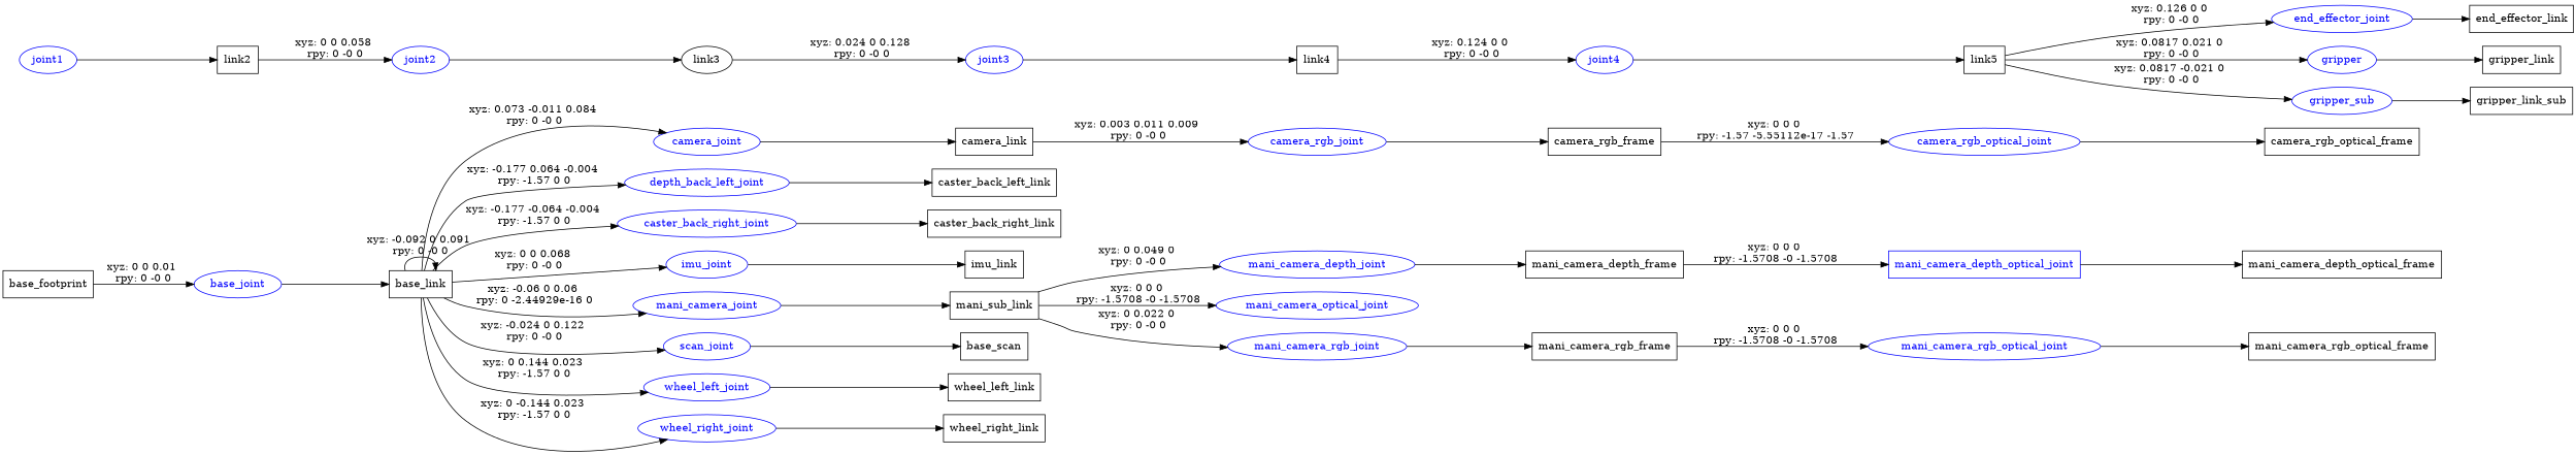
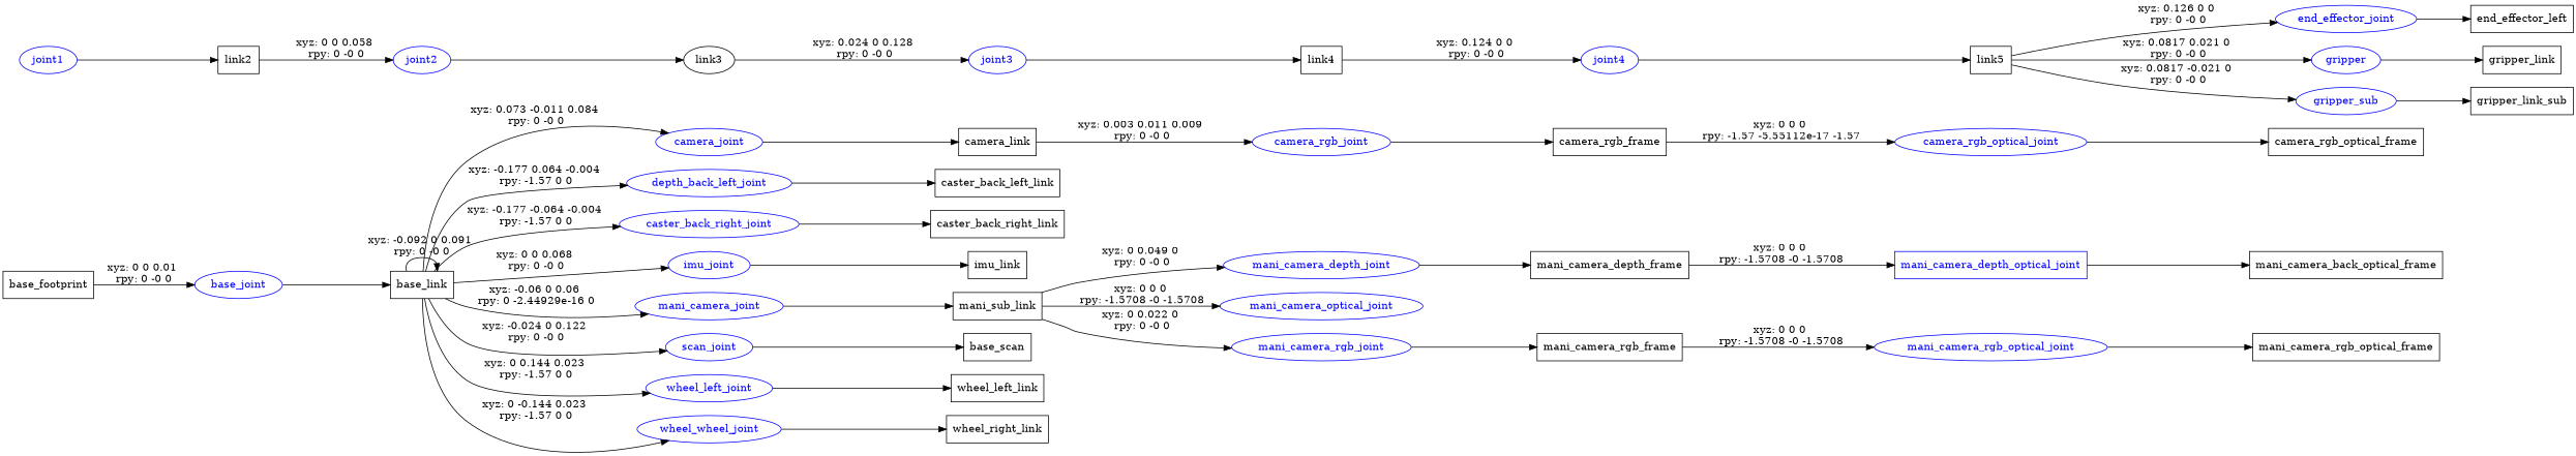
  digraph {
    rankdir=LR
    node [shape=box]
    n1 [label=base_footprint]
    base_joint [color=blue fontcolor=blue shape=ellipse]
    n3 [label=base_link]
    camera_joint [color=blue fontcolor=blue shape=ellipse]
    n5 [color=blue fontcolor=blue label=depth_back_left_joint shape=ellipse]
    caster_back_right_joint [color=blue fontcolor=blue shape=ellipse]
    imu_joint [color=blue fontcolor=blue shape=ellipse]
    mani_camera_joint [color=blue fontcolor=blue shape=ellipse]
    scan_joint [color=blue fontcolor=blue shape=ellipse]
    wheel_left_joint [color=blue fontcolor=blue shape=ellipse]
-   wheel_right_joint [color=blue fontcolor=blue shape=ellipse]
+   wheel_right_joint [color=blue fontcolor=blue shape=ellipse label=wheel_wheel_joint]
    n12 [label=camera_link]
    n13 [label=caster_back_left_link]
    n14 [label=caster_back_right_link]
    n15 [label=imu_link]
    n16 [label=mani_sub_link]
    n17 [label=base_scan]
    n18 [label=wheel_left_link]
    n19 [label=wheel_right_link]
    joint1 [color=blue fontcolor=blue shape=ellipse]
    n21 [label=link2]
    joint2 [color=blue fontcolor=blue shape=ellipse]
    n23 [label=link3 shape=ellipse]
    joint3 [color=blue fontcolor=blue shape=ellipse]
    n25 [label=link4]
    joint4 [color=blue fontcolor=blue shape=ellipse]
    n27 [label=link5]
    end_effector_joint [color=blue fontcolor=blue shape=ellipse]
    gripper [color=blue fontcolor=blue shape=ellipse]
    gripper_sub [color=blue fontcolor=blue shape=ellipse]
-   n31 [label=end_effector_link]
+   n31 [label=end_effector_left]
    n32 [label=gripper_link]
    n33 [label=gripper_link_sub]
    camera_rgb_joint [color=blue fontcolor=blue shape=ellipse]
    n35 [label=camera_rgb_frame]
    camera_rgb_optical_joint [color=blue fontcolor=blue shape=ellipse]
    n37 [label=camera_rgb_optical_frame]
    mani_camera_depth_joint [color=blue fontcolor=blue shape=ellipse]
    mani_camera_optical_joint [color=blue fontcolor=blue shape=ellipse]
    mani_camera_rgb_joint [color=blue fontcolor=blue shape=ellipse]
    n41 [label=mani_camera_depth_frame]
    n42 [label=mani_camera_rgb_frame]
    mani_camera_depth_optical_joint [color=blue fontcolor=blue]
-   n44 [label=mani_camera_depth_optical_frame]
+   n44 [label=mani_camera_back_optical_frame]
    mani_camera_rgb_optical_joint [color=blue fontcolor=blue shape=ellipse]
    n46 [label=mani_camera_rgb_optical_frame]
    n1 -> base_joint [label="xyz: 0 0 0.01 \nrpy: 0 -0 0"]
    base_joint -> n3
    n3 -> n3 [label="xyz: -0.092 0 0.091 \nrpy: 0 -0 0"]
    n3 -> camera_joint [label="xyz: 0.073 -0.011 0.084 \nrpy: 0 -0 0"]
    n3 -> n5 [label="xyz: -0.177 0.064 -0.004 \nrpy: -1.57 0 0"]
    n3 -> caster_back_right_joint [label="xyz: -0.177 -0.064 -0.004 \nrpy: -1.57 0 0"]
    n3 -> imu_joint [label="xyz: 0 0 0.068 \nrpy: 0 -0 0"]
    n3 -> mani_camera_joint [label="xyz: -0.06 0 0.06 \nrpy: 0 -2.44929e-16 0"]
    n3 -> scan_joint [label="xyz: -0.024 0 0.122 \nrpy: 0 -0 0"]
    n3 -> wheel_left_joint [label="xyz: 0 0.144 0.023 \nrpy: -1.57 0 0"]
    n3 -> wheel_right_joint [label="xyz: 0 -0.144 0.023 \nrpy: -1.57 0 0"]
    camera_joint -> n12
    n5 -> n13
    caster_back_right_joint -> n14
    imu_joint -> n15
    mani_camera_joint -> n16
    scan_joint -> n17
    wheel_left_joint -> n18
    wheel_right_joint -> n19
    n12 -> camera_rgb_joint [label="xyz: 0.003 0.011 0.009 \nrpy: 0 -0 0"]
    n16 -> mani_camera_depth_joint [label="xyz: 0 0.049 0 \nrpy: 0 -0 0"]
    n16 -> mani_camera_optical_joint [label="xyz: 0 0 0 \nrpy: -1.5708 -0 -1.5708"]
    n16 -> mani_camera_rgb_joint [label="xyz: 0 0.022 0 \nrpy: 0 -0 0"]
    joint1 -> n21
    n21 -> joint2 [label="xyz: 0 0 0.058 \nrpy: 0 -0 0"]
    joint2 -> n23
    n23 -> joint3 [label="xyz: 0.024 0 0.128 \nrpy: 0 -0 0"]
    joint3 -> n25
    n25 -> joint4 [label="xyz: 0.124 0 0 \nrpy: 0 -0 0"]
    joint4 -> n27
    n27 -> end_effector_joint [label="xyz: 0.126 0 0 \nrpy: 0 -0 0"]
    n27 -> gripper [label="xyz: 0.0817 0.021 0 \nrpy: 0 -0 0"]
    n27 -> gripper_sub [label="xyz: 0.0817 -0.021 0 \nrpy: 0 -0 0"]
    end_effector_joint -> n31
    gripper -> n32
    gripper_sub -> n33
    camera_rgb_joint -> n35
    n35 -> camera_rgb_optical_joint [label="xyz: 0 0 0 \nrpy: -1.57 -5.55112e-17 -1.57"]
    camera_rgb_optical_joint -> n37
    mani_camera_depth_joint -> n41
    mani_camera_rgb_joint -> n42
    n41 -> mani_camera_depth_optical_joint [label="xyz: 0 0 0 \nrpy: -1.5708 -0 -1.5708"]
    n42 -> mani_camera_rgb_optical_joint [label="xyz: 0 0 0 \nrpy: -1.5708 -0 -1.5708"]
    mani_camera_depth_optical_joint -> n44
    mani_camera_rgb_optical_joint -> n46
  }
